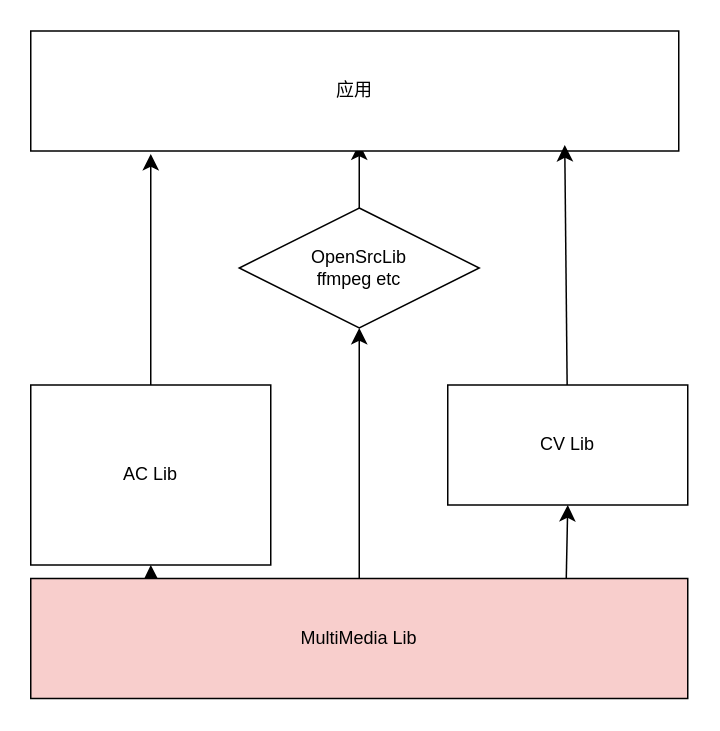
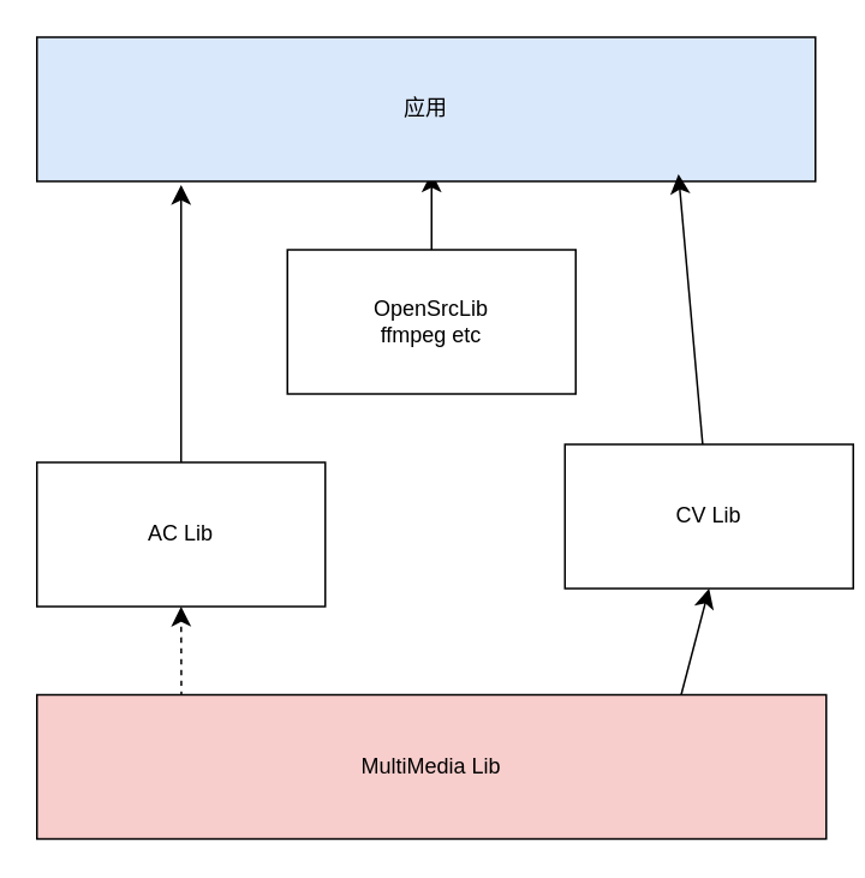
  <mxCell id="0" />
  <mxCell id="1" parent="0" />
  <mxCell id="2" style="edgeStyle=none;curved=1;rounded=0;orthogonalLoop=1;jettySize=auto;html=1;fontSize=12;startSize=8;endSize=8;" edge="1" parent="1" source="3"><mxGeometry relative="1" as="geometry"><mxPoint x="239" y="95" as="targetPoint" /></mxGeometry></mxCell>
- <mxCell id="3" value="&lt;div&gt;OpenSrcLib&lt;/div&gt;&lt;div&gt;ffmpeg etc&lt;br&gt;&lt;/div&gt;" style="rhombus;whiteSpace=wrap;html=1;" vertex="1" parent="1"><mxGeometry x="159" y="138" width="160" height="80" as="geometry" /></mxCell>
- <mxCell id="4" value="应用" style="rounded=0;whiteSpace=wrap;html=1;" vertex="1" parent="1"><mxGeometry x="20" y="20" width="432" height="80" as="geometry" /></mxCell>
- <mxCell id="5" value="CV Lib" style="rounded=0;whiteSpace=wrap;html=1;" vertex="1" parent="1"><mxGeometry x="298" y="256" width="160" height="80" as="geometry" /></mxCell>
+ <mxCell id="3" value="&lt;div&gt;OpenSrcLib&lt;/div&gt;&lt;div&gt;ffmpeg etc&lt;br&gt;&lt;/div&gt;" style="rounded=0;whiteSpace=wrap;html=1;" vertex="1" parent="1"><mxGeometry x="159" y="138" width="160" height="80" as="geometry" /></mxCell>
+ <mxCell id="4" value="应用" style="rounded=0;whiteSpace=wrap;html=1;fillColor=#dae8fc;" vertex="1" parent="1"><mxGeometry x="20" y="20" width="432" height="80" as="geometry" /></mxCell>
+ <mxCell id="5" value="CV Lib" style="rounded=0;whiteSpace=wrap;html=1;" vertex="1" parent="1"><mxGeometry x="313" y="246" width="160" height="80" as="geometry" /></mxCell>
  <mxCell id="6" style="edgeStyle=none;curved=1;rounded=0;orthogonalLoop=1;jettySize=auto;html=1;fontSize=12;startSize=8;endSize=8;" edge="1" parent="1" source="7"><mxGeometry relative="1" as="geometry"><mxPoint x="100" y="102" as="targetPoint" /></mxGeometry></mxCell>
- <mxCell id="7" value="AC Lib" style="rounded=0;whiteSpace=wrap;html=1;" vertex="1" parent="1"><mxGeometry x="20" y="256" width="160" height="120" as="geometry" /></mxCell>
- <mxCell id="8" style="edgeStyle=none;curved=1;rounded=0;orthogonalLoop=1;jettySize=auto;html=1;entryX=0.5;entryY=1;entryDx=0;entryDy=0;fontSize=12;startSize=8;endSize=8;" edge="1" parent="1" source="11" target="3"><mxGeometry relative="1" as="geometry" /></mxCell>
+ <mxCell id="7" value="AC Lib" style="rounded=0;whiteSpace=wrap;html=1;" vertex="1" parent="1"><mxGeometry x="20" y="256" width="160" height="80" as="geometry" /></mxCell>
  <mxCell id="9" style="edgeStyle=none;curved=1;rounded=0;orthogonalLoop=1;jettySize=auto;html=1;entryX=0.5;entryY=1;entryDx=0;entryDy=0;fontSize=12;startSize=8;endSize=8;exitX=0.183;exitY=0.013;exitDx=0;exitDy=0;exitPerimeter=0;dashed=1;" edge="1" parent="1" source="11" target="7"><mxGeometry relative="1" as="geometry" /></mxCell>
  <mxCell id="10" style="edgeStyle=none;curved=1;rounded=0;orthogonalLoop=1;jettySize=auto;html=1;entryX=0.5;entryY=1;entryDx=0;entryDy=0;fontSize=12;startSize=8;endSize=8;exitX=0.815;exitY=0.025;exitDx=0;exitDy=0;exitPerimeter=0;" edge="1" parent="1" source="11" target="5"><mxGeometry relative="1" as="geometry" /></mxCell>
  <mxCell id="11" value="MultiMedia Lib" style="rounded=0;whiteSpace=wrap;html=1;fillColor=#f8cecc;" vertex="1" parent="1"><mxGeometry x="20" y="385" width="438" height="80" as="geometry" /></mxCell>
  <mxCell id="12" style="edgeStyle=none;curved=1;rounded=0;orthogonalLoop=1;jettySize=auto;html=1;fontSize=12;startSize=8;endSize=8;" edge="1" parent="1" source="5"><mxGeometry relative="1" as="geometry"><mxPoint x="376" y="96" as="targetPoint" /></mxGeometry></mxCell>
